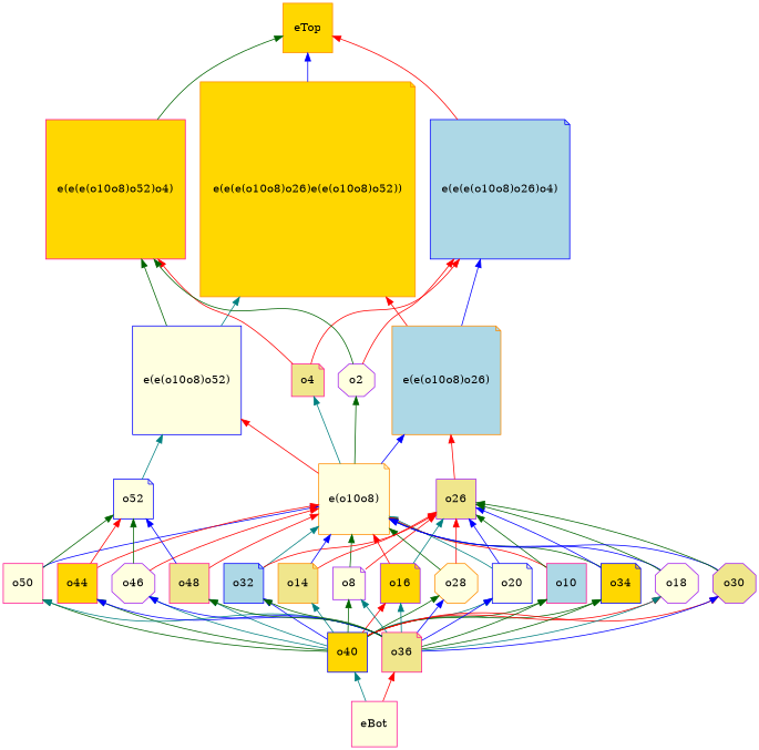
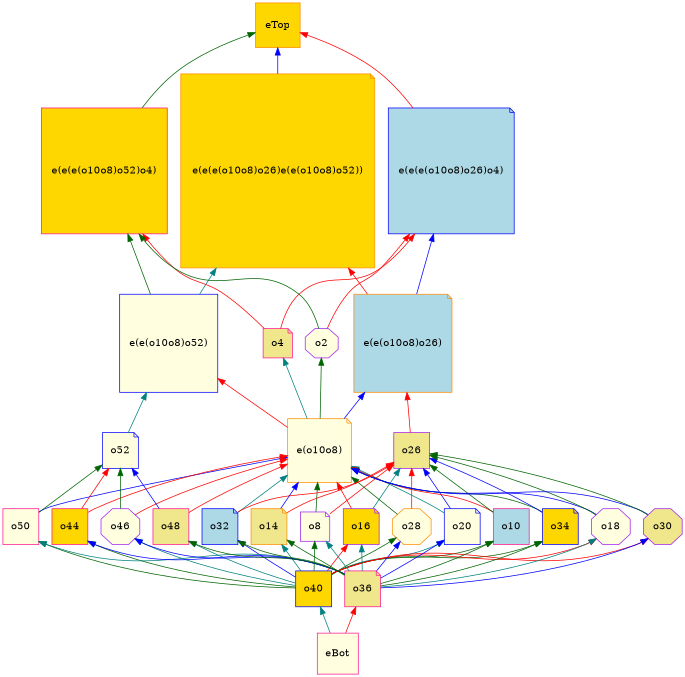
  strict digraph {
    rankdir=BT
    node [color=deeppink fillcolor=lightyellow shape=note style=filled]
    edge [color=darkgreen]
    "e(e(e(o10o8)o52)o4)" [fillcolor=gold height=2.3831 shape=box width=2.3831]
    eTop [color=darkorange fillcolor=gold height=0.84854 shape=box width=0.84854]
    o8 [color=purple height=0.55967 width=0.55967]
    "e(o10o8)" [color=darkorange height=1.2096 width=1.2096]
    o26 [color=purple fillcolor=khaki height=0.68605 shape=box width=0.68605]
    "e(e(o10o8)o52)" [color=blue height=1.8596 shape=box width=1.8596]
    "e(e(o10o8)o26)" [color=darkorange fillcolor=lightblue height=1.8596 width=1.8596]
    o4 [fillcolor=khaki height=0.55967 width=0.55967]
    o2 [color=purple height=0.55967 shape=octagon width=0.55967]
    "e(e(e(o10o8)o26)e(e(o10o8)o52))" [color=darkorange fillcolor=gold height=3.683 width=3.683]
    "e(e(e(o10o8)o26)o4)" [color=blue fillcolor=lightblue height=2.3831 width=2.3831]
    eBot [height=0.77632 shape=box width=0.77632]
    o40 [color=blue fillcolor=gold height=0.68605 shape=box width=0.68605]
    o36 [fillcolor=khaki height=0.68605 width=0.68605]
    o16 [color=purple fillcolor=gold height=0.68605 width=0.68605]
    o50 [height=0.68605 shape=box width=0.68605]
    o44 [fillcolor=gold height=0.68605 shape=box width=0.68605]
    o28 [color=darkorange height=0.68605 shape=octagon width=0.68605]
    o46 [color=purple height=0.68605 shape=octagon width=0.68605]
    o20 [color=blue height=0.68605 width=0.68605]
    o48 [fillcolor=khaki height=0.68605 shape=box width=0.68605]
    o10 [fillcolor=lightblue height=0.68605 shape=box width=0.68605]
    o34 [color=blue fillcolor=gold height=0.68605 width=0.68605]
    o18 [color=purple height=0.68605 shape=octagon width=0.68605]
    o30 [color=purple fillcolor=khaki height=0.68605 shape=octagon width=0.68605]
    o32 [color=blue fillcolor=lightblue height=0.68605 width=0.68605]
    o14 [color=darkorange fillcolor=khaki height=0.68605 width=0.68605]
    o52 [color=blue height=0.68605 width=0.68605]
    "e(e(e(o10o8)o52)o4)" -> eTop
    o8 -> "e(o10o8)"
    o8 -> o26 [color=red]
    "e(o10o8)" -> "e(e(o10o8)o52)" [color=red]
    "e(o10o8)" -> "e(e(o10o8)o26)" [color=blue]
    "e(o10o8)" -> o4 [color=teal]
    "e(o10o8)" -> o2
    o26 -> "e(e(o10o8)o26)" [color=red]
    "e(e(o10o8)o52)" -> "e(e(e(o10o8)o52)o4)"
    "e(e(o10o8)o52)" -> "e(e(e(o10o8)o26)e(e(o10o8)o52))" [color=teal]
    "e(e(o10o8)o26)" -> "e(e(e(o10o8)o26)e(e(o10o8)o52))" [color=red]
    "e(e(o10o8)o26)" -> "e(e(e(o10o8)o26)o4)" [color=blue]
    o4 -> "e(e(e(o10o8)o52)o4)" [color=red]
    o4 -> "e(e(e(o10o8)o26)o4)" [color=red]
    o2 -> "e(e(e(o10o8)o52)o4)"
    o2 -> "e(e(e(o10o8)o26)o4)" [color=red]
    "e(e(e(o10o8)o26)e(e(o10o8)o52))" -> eTop [color=blue]
    "e(e(e(o10o8)o26)o4)" -> eTop [color=red]
    eBot -> o40 [color=teal]
    eBot -> o36 [color=red]
    o40 -> o8
    o40 -> o16 [color=red]
    o40 -> o50
    o40 -> o44
    o40 -> o28
    o40 -> o46 [color=teal]
    o40 -> o20 [color=teal]
    o40 -> o48 [color=teal]
    o40 -> o10
    o40 -> o34
    o40 -> o18 [color=red]
    o40 -> o30 [color=red]
    o40 -> o32 [color=blue]
    o40 -> o14 [color=teal]
    o36 -> o8 [color=teal]
    o36 -> o16 [color=teal]
    o36 -> o50 [color=teal]
    o36 -> o44 [color=blue]
    o36 -> o28 [color=blue]
    o36 -> o46 [color=blue]
    o36 -> o20 [color=blue]
    o36 -> o48
    o36 -> o10
    o36 -> o34
    o36 -> o18 [color=teal]
    o36 -> o30 [color=blue]
    o36 -> o32
+   o36 -> o14
    o16 -> "e(o10o8)" [color=red]
    o16 -> o26 [color=teal]
    o50 -> "e(o10o8)" [color=blue]
    o50 -> o52
    o44 -> "e(o10o8)" [color=red]
    o44 -> o52 [color=red]
    o28 -> "e(o10o8)"
    o28 -> o26 [color=red]
    o46 -> "e(o10o8)" [color=red]
    o46 -> o52
    o20 -> "e(o10o8)" [color=teal]
    o20 -> o26 [color=blue]
    o48 -> "e(o10o8)" [color=red]
    o48 -> o52 [color=blue]
    o10 -> "e(o10o8)" [color=red]
    o10 -> o26
    o34 -> "e(o10o8)"
    o34 -> o26 [color=blue]
    o18 -> "e(o10o8)" [color=blue]
    o18 -> o26
    o30 -> "e(o10o8)" [color=blue]
    o30 -> o26
    o32 -> "e(o10o8)" [color=teal]
    o32 -> o26 [color=red]
    o14 -> "e(o10o8)" [color=blue]
    o14 -> o26 [color=red]
    o52 -> "e(e(o10o8)o52)" [color=teal]
  }
